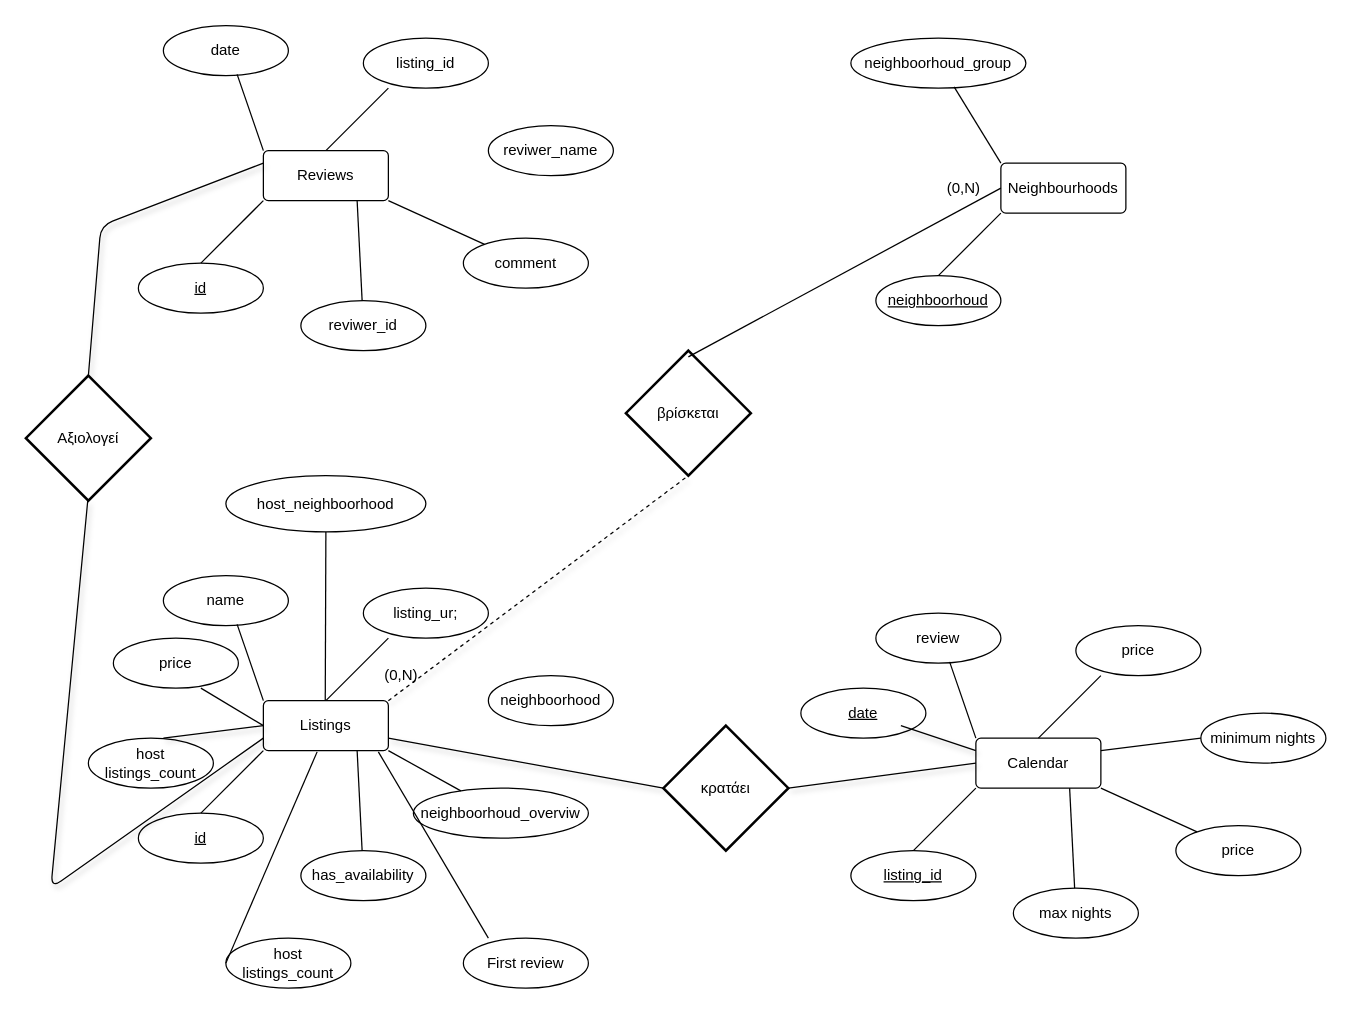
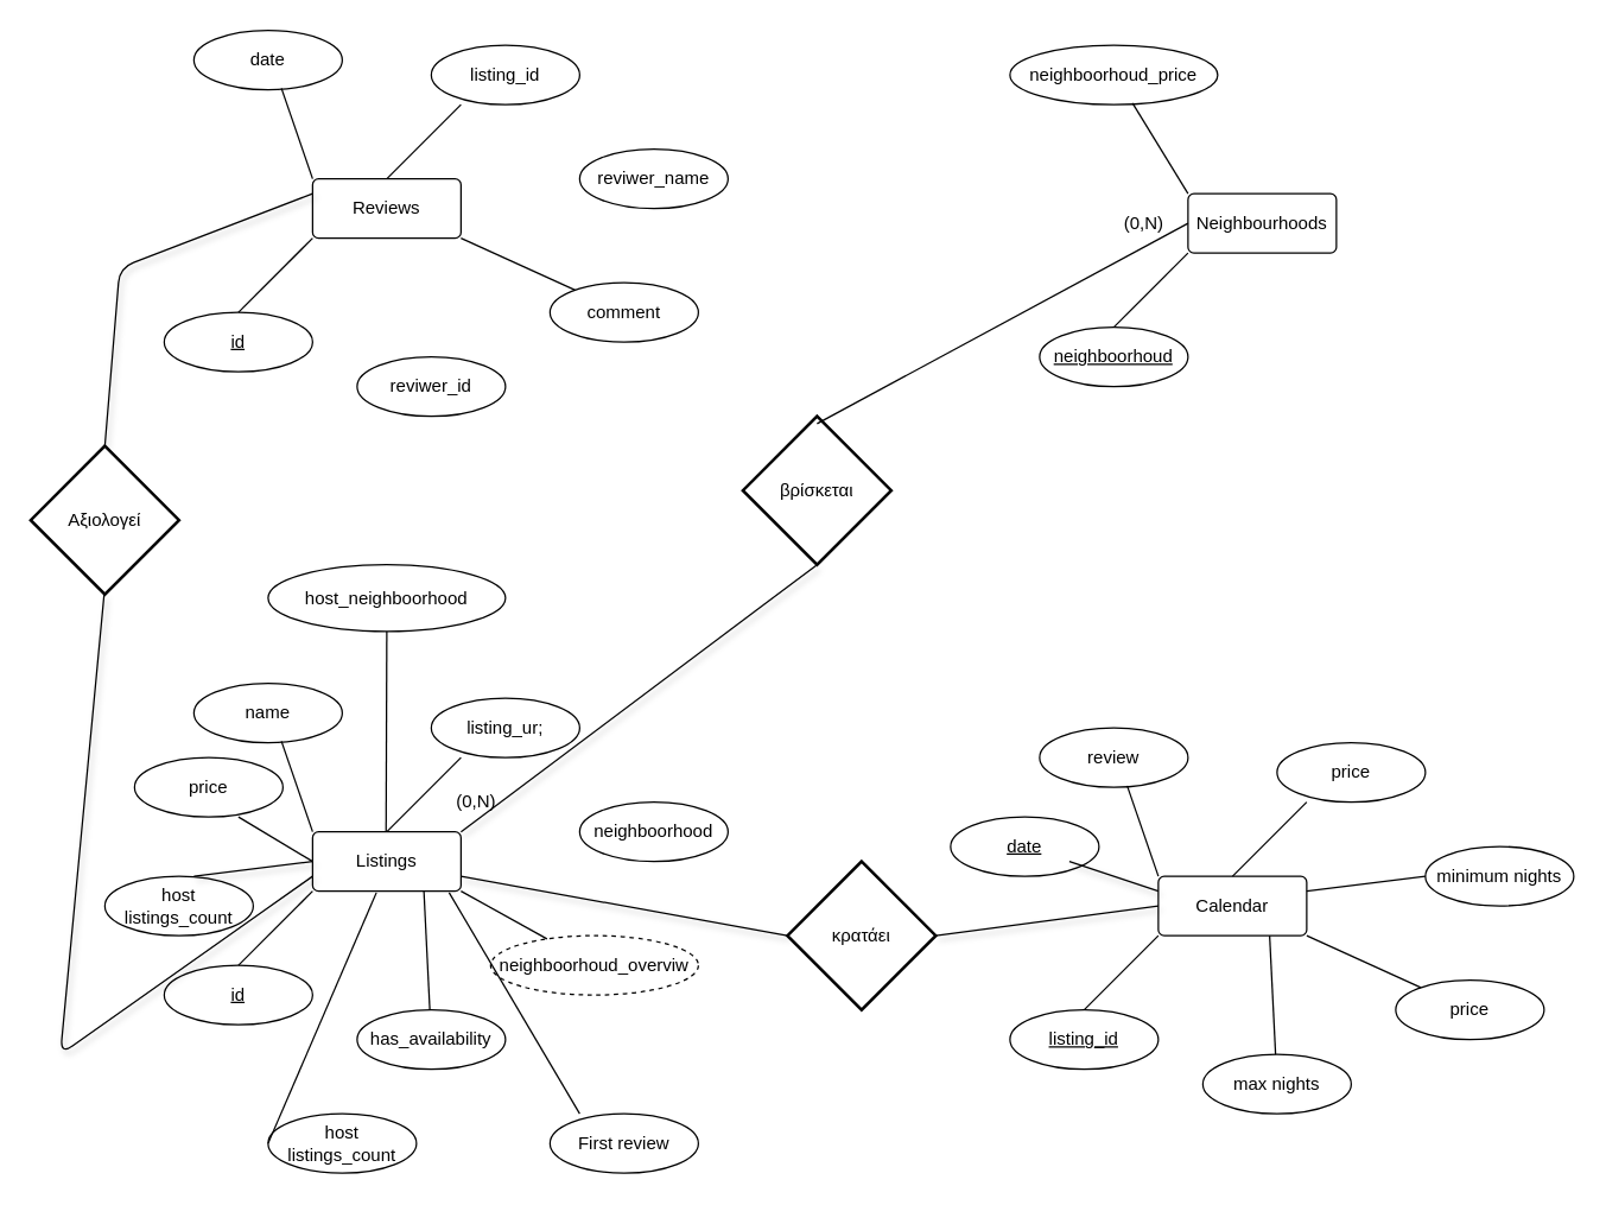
  <mxCell id="0" />
  <mxCell id="1" parent="0" />
  <mxCell id="2" value="Reviews" style="rounded=1;arcSize=10;whiteSpace=wrap;html=1;align=center;" vertex="1" parent="1"><mxGeometry x="210" y="120" width="100" height="40" as="geometry" /></mxCell>
  <mxCell id="3" value="" style="endArrow=none;html=1;" edge="1" parent="1"><mxGeometry width="50" height="50" relative="1" as="geometry"><mxPoint x="260" y="120" as="sourcePoint" /><mxPoint x="310" y="70" as="targetPoint" /></mxGeometry></mxCell>
  <mxCell id="4" value="listing_id" style="ellipse;whiteSpace=wrap;html=1;align=center;" vertex="1" parent="1"><mxGeometry x="290" y="30" width="100" height="40" as="geometry" /></mxCell>
  <mxCell id="5" value="reviwer_name" style="ellipse;whiteSpace=wrap;html=1;align=center;" vertex="1" parent="1"><mxGeometry x="390" y="100" width="100" height="40" as="geometry" /></mxCell>
  <mxCell id="6" value="reviwer_id" style="ellipse;whiteSpace=wrap;html=1;align=center;" vertex="1" parent="1"><mxGeometry x="240" y="240" width="100" height="40" as="geometry" /></mxCell>
- <mxCell id="7" value="" style="endArrow=none;html=1;entryX=0.75;entryY=1;entryDx=0;entryDy=0;" edge="1" parent="1" source="6" target="2"><mxGeometry width="50" height="50" relative="1" as="geometry"><mxPoint x="250" y="210" as="sourcePoint" /><mxPoint x="300" y="160" as="targetPoint" /></mxGeometry></mxCell>
  <mxCell id="8" value="comment" style="ellipse;whiteSpace=wrap;html=1;align=center;" vertex="1" parent="1"><mxGeometry x="370" y="190" width="100" height="40" as="geometry" /></mxCell>
  <mxCell id="9" value="" style="endArrow=none;html=1;exitX=1;exitY=1;exitDx=0;exitDy=0;" edge="1" parent="1" source="2" target="8"><mxGeometry width="50" height="50" relative="1" as="geometry"><mxPoint x="330" y="200" as="sourcePoint" /><mxPoint x="380" y="150" as="targetPoint" /></mxGeometry></mxCell>
  <mxCell id="10" value="date" style="ellipse;whiteSpace=wrap;html=1;align=center;" vertex="1" parent="1"><mxGeometry x="130" y="20" width="100" height="40" as="geometry" /></mxCell>
  <mxCell id="11" value="" style="endArrow=none;html=1;entryX=0.59;entryY=0.975;entryDx=0;entryDy=0;entryPerimeter=0;" edge="1" parent="1" target="10"><mxGeometry width="50" height="50" relative="1" as="geometry"><mxPoint x="210" y="120" as="sourcePoint" /><mxPoint x="260" y="70" as="targetPoint" /></mxGeometry></mxCell>
  <mxCell id="12" value="id" style="ellipse;whiteSpace=wrap;html=1;align=center;fontStyle=4;" vertex="1" parent="1"><mxGeometry x="110" y="210" width="100" height="40" as="geometry" /></mxCell>
  <mxCell id="13" value="" style="endArrow=none;html=1;" edge="1" parent="1"><mxGeometry width="50" height="50" relative="1" as="geometry"><mxPoint x="160" y="210" as="sourcePoint" /><mxPoint x="210" y="160" as="targetPoint" /></mxGeometry></mxCell>
  <mxCell id="14" value="Neighbourhoods" style="rounded=1;arcSize=10;whiteSpace=wrap;html=1;align=center;" vertex="1" parent="1"><mxGeometry x="800" y="130" width="100" height="40" as="geometry" /></mxCell>
- <mxCell id="15" value="neighboorhoud_group" style="ellipse;whiteSpace=wrap;html=1;align=center;" vertex="1" parent="1"><mxGeometry x="680" y="30" width="140" height="40" as="geometry" /></mxCell>
+ <mxCell id="15" value="neighboorhoud_price" style="ellipse;whiteSpace=wrap;html=1;align=center;" vertex="1" parent="1"><mxGeometry x="680" y="30" width="140" height="40" as="geometry" /></mxCell>
  <mxCell id="16" value="" style="endArrow=none;html=1;entryX=0.59;entryY=0.975;entryDx=0;entryDy=0;entryPerimeter=0;" edge="1" target="15" parent="1"><mxGeometry width="50" height="50" relative="1" as="geometry"><mxPoint x="800" y="130" as="sourcePoint" /><mxPoint x="850" y="80" as="targetPoint" /></mxGeometry></mxCell>
  <mxCell id="17" value="neighboorhoud" style="ellipse;whiteSpace=wrap;html=1;align=center;fontStyle=4;" vertex="1" parent="1"><mxGeometry x="700" y="220" width="100" height="40" as="geometry" /></mxCell>
  <mxCell id="18" value="" style="endArrow=none;html=1;" edge="1" parent="1"><mxGeometry width="50" height="50" relative="1" as="geometry"><mxPoint x="750" y="220" as="sourcePoint" /><mxPoint x="800" y="170" as="targetPoint" /></mxGeometry></mxCell>
  <mxCell id="19" value="βρίσκεται" style="strokeWidth=2;html=1;shape=mxgraph.flowchart.decision;whiteSpace=wrap;" vertex="1" parent="1"><mxGeometry x="500" y="280" width="100" height="100" as="geometry" /></mxCell>
  <mxCell id="20" value="" style="endArrow=none;html=1;entryX=0;entryY=0.5;entryDx=0;entryDy=0;" edge="1" parent="1" target="14"><mxGeometry width="50" height="50" relative="1" as="geometry"><mxPoint x="550" y="285" as="sourcePoint" /><mxPoint x="600" y="235" as="targetPoint" /></mxGeometry></mxCell>
  <mxCell id="21" value="Listings" style="rounded=1;arcSize=10;whiteSpace=wrap;html=1;align=center;" vertex="1" parent="1"><mxGeometry x="210" y="560" width="100" height="40" as="geometry" /></mxCell>
  <mxCell id="22" value="" style="endArrow=none;html=1;" edge="1" parent="1"><mxGeometry width="50" height="50" relative="1" as="geometry"><mxPoint x="260" y="560" as="sourcePoint" /><mxPoint x="310" y="510" as="targetPoint" /></mxGeometry></mxCell>
  <mxCell id="23" value="listing_ur;" style="ellipse;whiteSpace=wrap;html=1;align=center;" vertex="1" parent="1"><mxGeometry x="290" y="470" width="100" height="40" as="geometry" /></mxCell>
  <mxCell id="24" value="neighboorhood" style="ellipse;whiteSpace=wrap;html=1;align=center;" vertex="1" parent="1"><mxGeometry x="390" y="540" width="100" height="40" as="geometry" /></mxCell>
  <mxCell id="25" value="has_availability" style="ellipse;whiteSpace=wrap;html=1;align=center;" vertex="1" parent="1"><mxGeometry x="240" y="680" width="100" height="40" as="geometry" /></mxCell>
  <mxCell id="26" value="" style="endArrow=none;html=1;entryX=0.75;entryY=1;entryDx=0;entryDy=0;" edge="1" source="25" target="21" parent="1"><mxGeometry width="50" height="50" relative="1" as="geometry"><mxPoint x="250" y="650" as="sourcePoint" /><mxPoint x="300" y="600" as="targetPoint" /></mxGeometry></mxCell>
- <mxCell id="27" value="neighboorhoud_overviw" style="ellipse;whiteSpace=wrap;html=1;align=center;" vertex="1" parent="1"><mxGeometry x="330" y="630" width="140" height="40" as="geometry" /></mxCell>
+ <mxCell id="27" value="neighboorhoud_overviw" style="ellipse;whiteSpace=wrap;html=1;align=center;dashed=1;" vertex="1" parent="1"><mxGeometry x="330" y="630" width="140" height="40" as="geometry" /></mxCell>
  <mxCell id="28" value="" style="endArrow=none;html=1;exitX=1;exitY=1;exitDx=0;exitDy=0;" edge="1" source="21" target="27" parent="1"><mxGeometry width="50" height="50" relative="1" as="geometry"><mxPoint x="330" y="640" as="sourcePoint" /><mxPoint x="380" y="590" as="targetPoint" /></mxGeometry></mxCell>
  <mxCell id="29" value="name" style="ellipse;whiteSpace=wrap;html=1;align=center;" vertex="1" parent="1"><mxGeometry x="130" y="460" width="100" height="40" as="geometry" /></mxCell>
  <mxCell id="30" value="" style="endArrow=none;html=1;entryX=0.59;entryY=0.975;entryDx=0;entryDy=0;entryPerimeter=0;" edge="1" target="29" parent="1"><mxGeometry width="50" height="50" relative="1" as="geometry"><mxPoint x="210" y="560" as="sourcePoint" /><mxPoint x="260" y="510" as="targetPoint" /></mxGeometry></mxCell>
  <mxCell id="31" value="id" style="ellipse;whiteSpace=wrap;html=1;align=center;fontStyle=4;" vertex="1" parent="1"><mxGeometry x="110" y="650" width="100" height="40" as="geometry" /></mxCell>
  <mxCell id="32" value="" style="endArrow=none;html=1;" edge="1" parent="1"><mxGeometry width="50" height="50" relative="1" as="geometry"><mxPoint x="160" y="650" as="sourcePoint" /><mxPoint x="210" y="600" as="targetPoint" /></mxGeometry></mxCell>
  <mxCell id="33" value="price" style="ellipse;whiteSpace=wrap;html=1;align=center;" vertex="1" parent="1"><mxGeometry x="90" y="510" width="100" height="40" as="geometry" /></mxCell>
  <mxCell id="34" value="" style="endArrow=none;html=1;exitX=0;exitY=0.5;exitDx=0;exitDy=0;" edge="1" parent="1" source="21"><mxGeometry width="50" height="50" relative="1" as="geometry"><mxPoint x="220" y="600" as="sourcePoint" /><mxPoint x="160" y="550" as="targetPoint" /></mxGeometry></mxCell>
  <mxCell id="35" value="host_neighboorhood" style="ellipse;whiteSpace=wrap;html=1;align=center;" vertex="1" parent="1"><mxGeometry x="180" y="380" width="160" height="45" as="geometry" /></mxCell>
  <mxCell id="36" value="" style="endArrow=none;html=1;entryX=0.5;entryY=1;entryDx=0;entryDy=0;" edge="1" parent="1" target="35"><mxGeometry width="50" height="50" relative="1" as="geometry"><mxPoint x="259.5" y="560" as="sourcePoint" /><mxPoint x="259.5" y="460" as="targetPoint" /></mxGeometry></mxCell>
  <mxCell id="37" value="host listings_count" style="ellipse;whiteSpace=wrap;html=1;align=center;" vertex="1" parent="1"><mxGeometry x="180" y="750" width="100" height="40" as="geometry" /></mxCell>
  <mxCell id="38" value="" style="endArrow=none;html=1;entryX=0;entryY=0.5;entryDx=0;entryDy=0;exitX=0.43;exitY=1.025;exitDx=0;exitDy=0;exitPerimeter=0;" edge="1" parent="1" source="21" target="37"><mxGeometry width="50" height="50" relative="1" as="geometry"><mxPoint x="400" y="770" as="sourcePoint" /><mxPoint x="360" y="740" as="targetPoint" /></mxGeometry></mxCell>
  <mxCell id="39" value="" style="endArrow=none;html=1;entryX=0.92;entryY=1.025;entryDx=0;entryDy=0;entryPerimeter=0;" edge="1" parent="1" target="21"><mxGeometry width="50" height="50" relative="1" as="geometry"><mxPoint x="390" y="750" as="sourcePoint" /><mxPoint x="356" y="649.996" as="targetPoint" /></mxGeometry></mxCell>
  <mxCell id="40" value="First review" style="ellipse;whiteSpace=wrap;html=1;align=center;" vertex="1" parent="1"><mxGeometry x="370" y="750" width="100" height="40" as="geometry" /></mxCell>
  <mxCell id="41" value="host listings_count" style="ellipse;whiteSpace=wrap;html=1;align=center;" vertex="1" parent="1"><mxGeometry x="70" y="590" width="100" height="40" as="geometry" /></mxCell>
  <mxCell id="42" value="" style="endArrow=none;html=1;exitX=1;exitY=0.25;exitDx=0;exitDy=0;entryX=0;entryY=0.5;entryDx=0;entryDy=0;shadow=1;" edge="1" parent="1"><mxGeometry width="50" height="50" relative="1" as="geometry"><mxPoint x="130" y="590" as="sourcePoint" /><mxPoint x="210" y="580" as="targetPoint" /></mxGeometry></mxCell>
- <mxCell id="43" value="" style="endArrow=none;html=1;shadow=1;exitX=1;exitY=0;exitDx=0;exitDy=0;entryX=0.5;entryY=1;entryDx=0;entryDy=0;entryPerimeter=0;dashed=1;" edge="1" parent="1" source="21" target="19"><mxGeometry width="50" height="50" relative="1" as="geometry"><mxPoint x="500" y="520" as="sourcePoint" /><mxPoint x="550" y="380" as="targetPoint" /></mxGeometry></mxCell>
+ <mxCell id="43" value="" style="endArrow=none;html=1;shadow=1;exitX=1;exitY=0;exitDx=0;exitDy=0;entryX=0.5;entryY=1;entryDx=0;entryDy=0;entryPerimeter=0;" edge="1" parent="1" source="21" target="19"><mxGeometry width="50" height="50" relative="1" as="geometry"><mxPoint x="500" y="520" as="sourcePoint" /><mxPoint x="550" y="380" as="targetPoint" /></mxGeometry></mxCell>
  <mxCell id="44" value="Calendar" style="rounded=1;arcSize=10;whiteSpace=wrap;html=1;align=center;" vertex="1" parent="1"><mxGeometry x="780" y="590" width="100" height="40" as="geometry" /></mxCell>
  <mxCell id="45" value="" style="endArrow=none;html=1;" edge="1" parent="1"><mxGeometry width="50" height="50" relative="1" as="geometry"><mxPoint x="830" y="590" as="sourcePoint" /><mxPoint x="880" y="540" as="targetPoint" /></mxGeometry></mxCell>
  <mxCell id="46" value="price" style="ellipse;whiteSpace=wrap;html=1;align=center;" vertex="1" parent="1"><mxGeometry x="860" y="500" width="100" height="40" as="geometry" /></mxCell>
  <mxCell id="47" value="minimum nights" style="ellipse;whiteSpace=wrap;html=1;align=center;" vertex="1" parent="1"><mxGeometry x="960" y="570" width="100" height="40" as="geometry" /></mxCell>
  <mxCell id="48" value="" style="endArrow=none;html=1;exitX=1;exitY=0.25;exitDx=0;exitDy=0;entryX=0;entryY=0.5;entryDx=0;entryDy=0;" edge="1" source="44" target="47" parent="1"><mxGeometry width="50" height="50" relative="1" as="geometry"><mxPoint x="900" y="610" as="sourcePoint" /><mxPoint x="950" y="560" as="targetPoint" /></mxGeometry></mxCell>
  <mxCell id="49" value="max nights" style="ellipse;whiteSpace=wrap;html=1;align=center;" vertex="1" parent="1"><mxGeometry x="810" y="710" width="100" height="40" as="geometry" /></mxCell>
  <mxCell id="50" value="" style="endArrow=none;html=1;entryX=0.75;entryY=1;entryDx=0;entryDy=0;" edge="1" source="49" target="44" parent="1"><mxGeometry width="50" height="50" relative="1" as="geometry"><mxPoint x="820" y="680" as="sourcePoint" /><mxPoint x="870" y="630" as="targetPoint" /></mxGeometry></mxCell>
  <mxCell id="51" value="price" style="ellipse;whiteSpace=wrap;html=1;align=center;" vertex="1" parent="1"><mxGeometry x="940" y="660" width="100" height="40" as="geometry" /></mxCell>
  <mxCell id="52" value="" style="endArrow=none;html=1;exitX=1;exitY=1;exitDx=0;exitDy=0;" edge="1" source="44" target="51" parent="1"><mxGeometry width="50" height="50" relative="1" as="geometry"><mxPoint x="900" y="670" as="sourcePoint" /><mxPoint x="950" y="620" as="targetPoint" /></mxGeometry></mxCell>
  <mxCell id="53" value="review" style="ellipse;whiteSpace=wrap;html=1;align=center;" vertex="1" parent="1"><mxGeometry x="700" y="490" width="100" height="40" as="geometry" /></mxCell>
  <mxCell id="54" value="" style="endArrow=none;html=1;entryX=0.59;entryY=0.975;entryDx=0;entryDy=0;entryPerimeter=0;" edge="1" target="53" parent="1"><mxGeometry width="50" height="50" relative="1" as="geometry"><mxPoint x="780" y="590" as="sourcePoint" /><mxPoint x="830" y="540" as="targetPoint" /></mxGeometry></mxCell>
  <mxCell id="55" value="listing_id" style="ellipse;whiteSpace=wrap;html=1;align=center;fontStyle=4;" vertex="1" parent="1"><mxGeometry x="680" y="680" width="100" height="40" as="geometry" /></mxCell>
  <mxCell id="56" value="" style="endArrow=none;html=1;" edge="1" parent="1"><mxGeometry width="50" height="50" relative="1" as="geometry"><mxPoint x="730" y="680" as="sourcePoint" /><mxPoint x="780" y="630" as="targetPoint" /></mxGeometry></mxCell>
  <mxCell id="57" value="date" style="ellipse;whiteSpace=wrap;html=1;align=center;fontStyle=4;" vertex="1" parent="1"><mxGeometry x="640" y="550" width="100" height="40" as="geometry" /></mxCell>
  <mxCell id="58" value="" style="endArrow=none;html=1;shadow=1;" edge="1" parent="1"><mxGeometry width="50" height="50" relative="1" as="geometry"><mxPoint x="780" y="600" as="sourcePoint" /><mxPoint x="720" y="580" as="targetPoint" /></mxGeometry></mxCell>
  <mxCell id="59" value="κρατάει" style="strokeWidth=2;html=1;shape=mxgraph.flowchart.decision;whiteSpace=wrap;" vertex="1" parent="1"><mxGeometry x="530" y="580" width="100" height="100" as="geometry" /></mxCell>
  <mxCell id="60" value="" style="endArrow=none;html=1;shadow=1;exitX=1;exitY=0.5;exitDx=0;exitDy=0;exitPerimeter=0;" edge="1" parent="1" source="59"><mxGeometry width="50" height="50" relative="1" as="geometry"><mxPoint x="660" y="610" as="sourcePoint" /><mxPoint x="780" y="610" as="targetPoint" /></mxGeometry></mxCell>
  <mxCell id="61" value="" style="endArrow=none;html=1;shadow=1;exitX=1;exitY=0.75;exitDx=0;exitDy=0;" edge="1" parent="1" source="21"><mxGeometry width="50" height="50" relative="1" as="geometry"><mxPoint x="380" y="650" as="sourcePoint" /><mxPoint x="530" y="630" as="targetPoint" /></mxGeometry></mxCell>
  <mxCell id="62" value="Αξιολογεί" style="strokeWidth=2;html=1;shape=mxgraph.flowchart.decision;whiteSpace=wrap;" vertex="1" parent="1"><mxGeometry x="20" y="300" width="100" height="100" as="geometry" /></mxCell>
  <mxCell id="63" value="" style="endArrow=none;html=1;shadow=1;entryX=0;entryY=0.25;entryDx=0;entryDy=0;" edge="1" parent="1" target="2"><mxGeometry width="50" height="50" relative="1" as="geometry"><mxPoint x="70" y="300" as="sourcePoint" /><mxPoint x="20" y="170" as="targetPoint" /><Array as="points"><mxPoint y="180" x="80" /></Array></mxGeometry></mxCell>
  <mxCell id="64" value="" style="endArrow=none;html=1;shadow=1;exitX=0;exitY=0.75;exitDx=0;exitDy=0;" edge="1" parent="1" source="21"><mxGeometry width="50" height="50" relative="1" as="geometry"><mxPoint x="69.5" y="490" as="sourcePoint" /><mxPoint x="69.5" y="400" as="targetPoint" /><Array as="points"><mxPoint x="40" y="710" /></Array></mxGeometry></mxCell>
  <mxCell id="65" value="(0,Ν)" style="text;html=1;align=center;verticalAlign=middle;resizable=0;points=[];autosize=1;" vertex="1" parent="1"><mxGeometry x="750" y="140" width="40" height="20" as="geometry" /></mxCell>
  <mxCell id="66" value="(0,Ν)" style="text;html=1;align=center;verticalAlign=middle;resizable=0;points=[];autosize=1;" vertex="1" parent="1"><mxGeometry x="300" y="530" width="40" height="20" as="geometry" /></mxCell>
